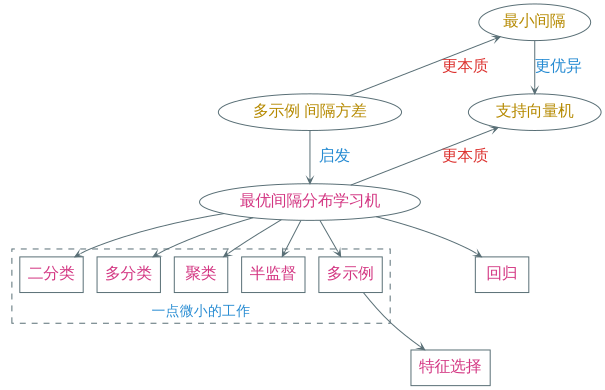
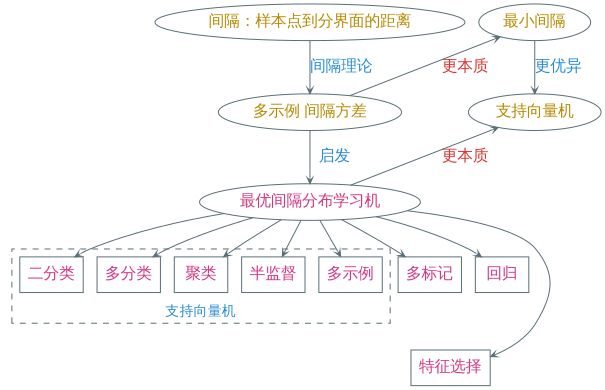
  digraph {
    nodesep=0.2
    ranksep=0.5
    node [color="#586e75" fontcolor="#d33682" fontname="EBG,LXGW" fontsize=16 shape=box]
    edge [arrowhead=vee arrowsize=0.6 color="#586e75" fontcolor="#dc322f" fontname="EBG,LXGW" fontsize=16]
    "二分类"
    "多分类"
    "聚类"
    "半监督"
    "多示例"
+   "间隔：样本点到分界面的距离" [fontcolor="#b58900" shape=ellipse]
    n7 [fontcolor="#b58900" label="多示例 间隔方差" shape=ellipse]
    "最小间隔" [fontcolor="#b58900" shape=ellipse]
    "支持向量机" [fontcolor="#b58900" shape=ellipse]
    "最优间隔分布学习机" [shape=ellipse]
+   "多标记"
    "回归"
    "特征选择"
    subgraph cluster_1 {
      color="#586e75"
      fontcolor="#268bd2"
      fontname="EBG,LXGW"
-     label="一点微小的工作"
+     label="支持向量机"
      labelloc=b
      style=dashed
      "二分类"
      "多分类"
      "聚类"
      "半监督"
      "多示例"
    }
+   "间隔：样本点到分界面的距离" -> n7 [fontcolor="#268bd2" label="间隔理论"]
    n7 -> "最小间隔" [constraint=false label="更本质"]
    n7 -> "最优间隔分布学习机" [fontcolor="#268bd2" label="  启发"]
    "最小间隔" -> "支持向量机" [fontcolor="#268bd2" label="更优异"]
    "最优间隔分布学习机" -> "二分类"
    "最优间隔分布学习机" -> "多分类"
    "最优间隔分布学习机" -> "聚类"
    "最优间隔分布学习机" -> "半监督"
    "最优间隔分布学习机" -> "多示例"
    "最优间隔分布学习机" -> "支持向量机" [constraint=false label="更本质"]
+   "最优间隔分布学习机" -> "多标记"
    "最优间隔分布学习机" -> "回归"
-   "多示例" -> "特征选择"
+   "最优间隔分布学习机" -> "特征选择"
  }
